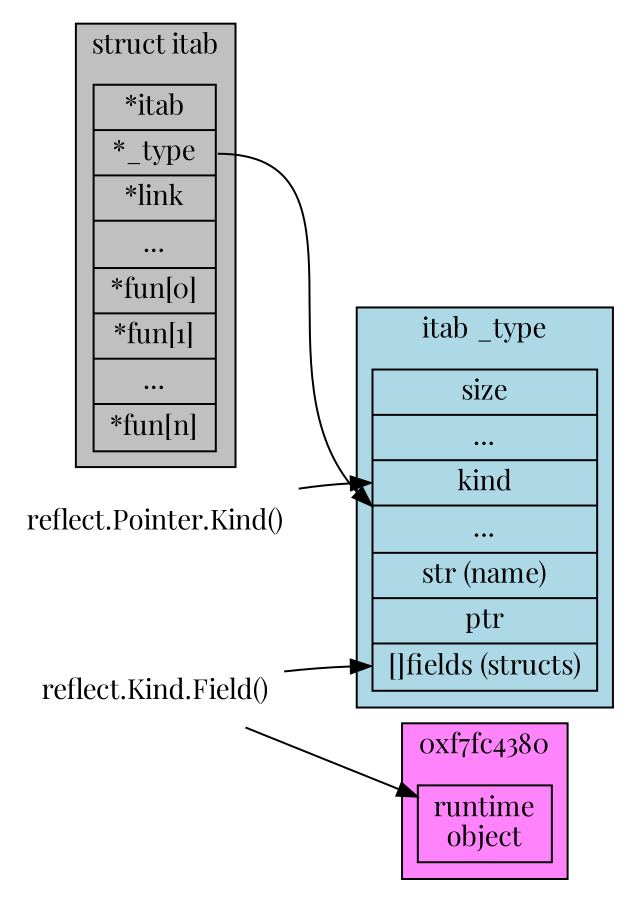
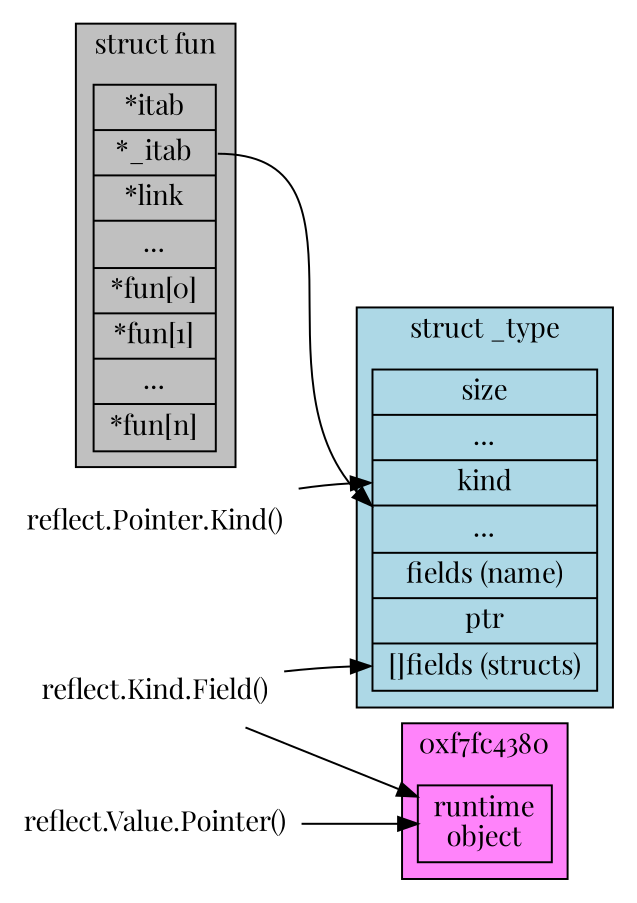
  digraph {
    fontname="Playfair Display"
    rankdir=LR
    node [fontname="Playfair Display" shape=record]
    edge [fontname="Playfair Display" headport=ptr]
-   n1 [label=" <itab> *itab  | <type> *_type | *link  | ... | <func> *fun[0] | *fun[1] | ... | *fun[n] "]
+   n1 [label=" <itab> *itab  | <type> *_itab | *link  | ... | <func> *fun[0] | *fun[1] | ... | *fun[n] "]
    n2 [label="<ptr> runtime\nobject"]
-   n3 [label=" <size> size | ... | <kind> kind | ...| <name> str (name) | ptr | <fields> []fields (structs)"]
+   n3 [label=" <size> size | ... | <kind> kind | ...| <name> fields (name) | ptr | <fields> []fields (structs)"]
+   "reflect.Value.Pointer()" [shape=none]
    n5 [label="reflect.Pointer.Kind()" shape=none]
    n6 [label="reflect.Kind.Field()" shape=none]
    subgraph sub_1 {
      subgraph cluster_2 {
        bgcolor=grey
-       label="struct itab"
+       label="struct fun"
        n1
      }
      subgraph cluster_3 {
        bgcolor=orchid1
        label="0xf7fc4380"
        n2
      }
      subgraph cluster_4 {
        bgcolor=lightblue
-       label="itab _type"
+       label="struct _type"
        n3
      }
    }
    n1 -> n3 [tailport=type]
+   "reflect.Value.Pointer()" -> n2
    n5 -> n3 [headport=kind]
    n6 -> n2
    n6 -> n3 [headport=fields]
  }
